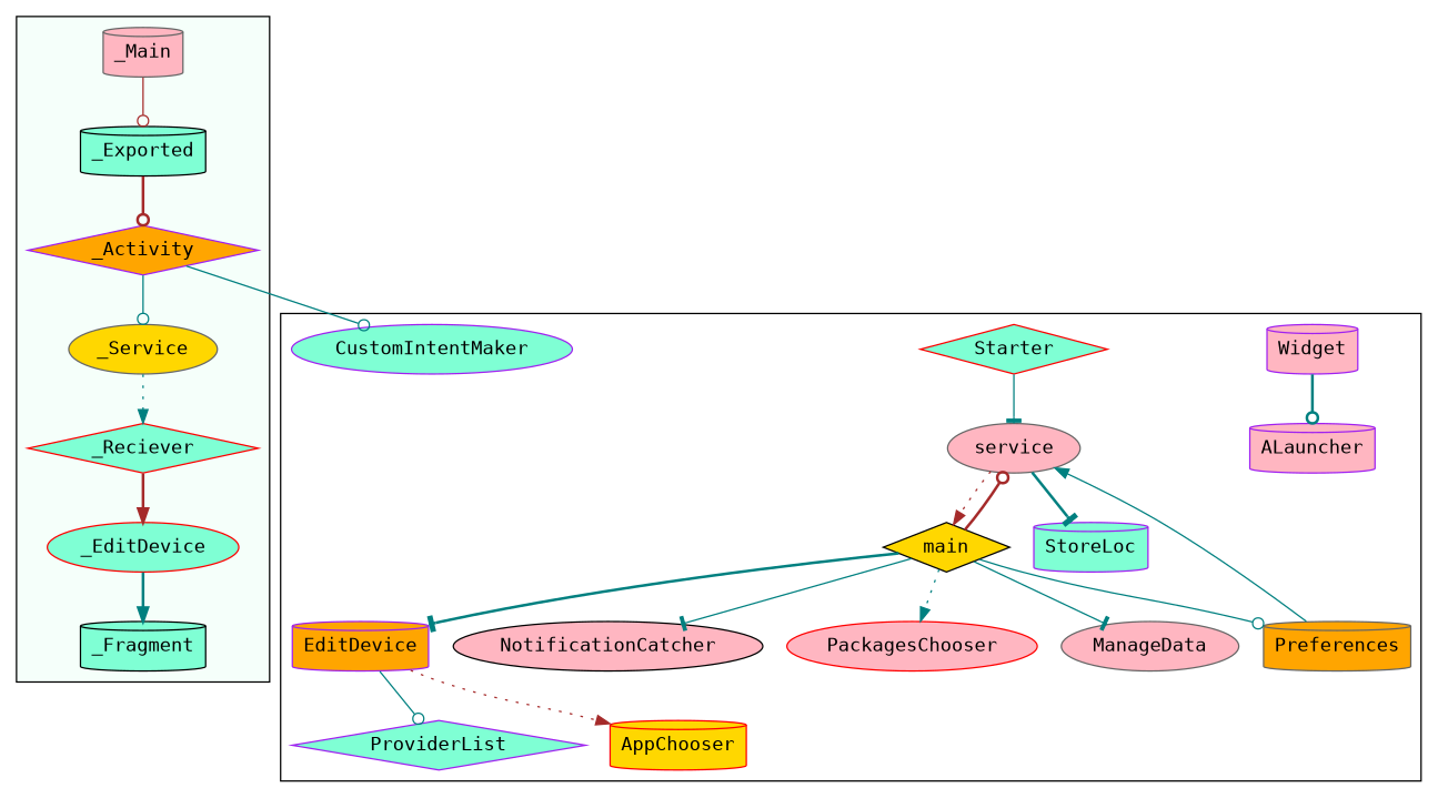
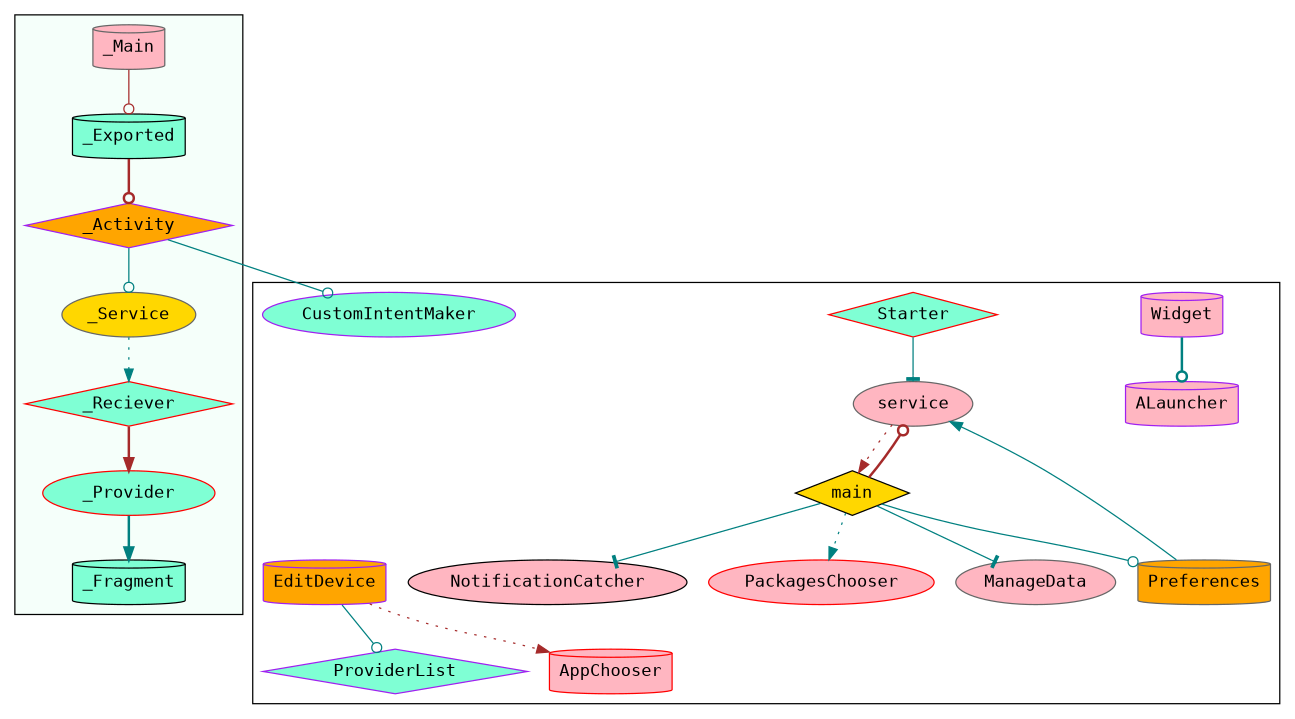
  digraph {
    fontname="DejaVu Sans Mono"
    node [color=purple fillcolor=aquamarine fontname="DejaVu Sans Mono" shape=cylinder style=filled]
    edge [arrowhead=odot color=teal fontname="DejaVu Sans Mono" style=solid]
    _Activity [fillcolor=orange shape=diamond]
    _Service [color=gray40 fillcolor=gold shape=ellipse]
    _Reciever [color=red shape=diamond]
-   _Provider [color=red shape=ellipse label=_EditDevice]
+   _Provider [color=red shape=ellipse]
    _Fragment [color=black]
    _Main [color=gray40 fillcolor=lightpink]
    _Exported [color=black]
    Widget [fillcolor=lightpink]
    ALauncher [fillcolor=lightpink]
    Starter [color=red shape=diamond]
    service [color=gray40 fillcolor=lightpink shape=ellipse]
    main [color=black fillcolor=gold shape=diamond]
-   StoreLoc
    EditDevice [fillcolor=orange]
    ProviderList [shape=diamond]
    CustomIntentMaker [shape=ellipse]
-   AppChooser [color=red fillcolor=gold]
+   AppChooser [color=red fillcolor=lightpink]
    NotificationCatcher [color=black fillcolor=lightpink shape=ellipse]
    PackagesChooser [color=red fillcolor=lightpink shape=ellipse]
    ManageData [color=gray40 fillcolor=lightpink shape=ellipse]
    Preferences [color=gray40 fillcolor=orange]
    subgraph cluster_1 {
      bgcolor=mintcream
      _Activity
      _Service
      _Reciever
      _Provider
      _Fragment
      _Main
      _Exported
    }
    subgraph cluster_2 {
      Widget
      ALauncher
      Starter
      service
      main
-     StoreLoc
      EditDevice
      ProviderList
      CustomIntentMaker
      AppChooser
      NotificationCatcher
      PackagesChooser
      ManageData
      Preferences
    }
    _Activity -> _Service
    _Activity -> CustomIntentMaker
    _Service -> _Reciever [arrowhead=normal style=dotted]
    _Reciever -> _Provider [arrowhead=normal color=brown style=bold]
    _Provider -> _Fragment [arrowhead=normal style=bold]
    _Main -> _Exported [color=brown]
    _Exported -> _Activity [color=brown style=bold]
    Widget -> ALauncher [style=bold]
    Starter -> service [arrowhead=tee]
    service -> main [arrowhead=normal color=brown style=dotted]
-   service -> StoreLoc [arrowhead=tee style=bold]
    main -> service [color=brown style=bold]
-   main -> EditDevice [arrowhead=tee style=bold]
    main -> NotificationCatcher [arrowhead=tee]
    main -> PackagesChooser [arrowhead=normal style=dotted]
    main -> ManageData [arrowhead=tee]
    main -> Preferences
    EditDevice -> ProviderList
    EditDevice -> AppChooser [arrowhead=normal color=brown style=dotted]
    Preferences -> service [arrowhead=normal]
  }
